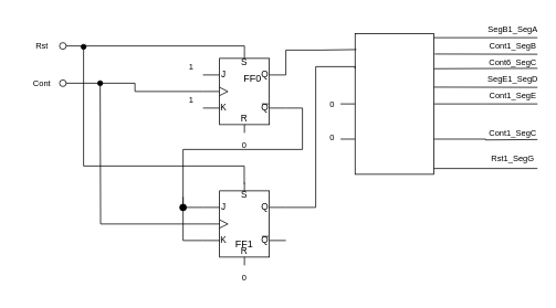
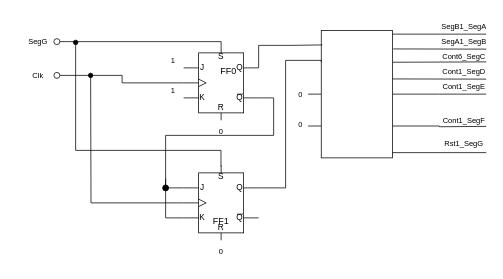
  <mxCell id="0" />
  <mxCell id="1" parent="0" />
  <mxCell id="2" value="" style="verticalLabelPosition=bottom;shadow=0;dashed=0;align=center;html=1;verticalAlign=top;shape=mxgraph.electrical.logic_gates.jk_flip-flop_with_sr;" parent="1" vertex="1"><mxGeometry x="244" y="60" width="100" height="100" as="geometry" /></mxCell>
  <mxCell id="3" value="" style="verticalLabelPosition=bottom;shadow=0;dashed=0;align=center;html=1;verticalAlign=top;shape=mxgraph.electrical.logic_gates.inverting_contact;" parent="1" vertex="1"><mxGeometry x="70" y="95" width="10" height="10" as="geometry" /></mxCell>
- <mxCell id="4" value="Cont" style="text;strokeColor=none;align=center;fillColor=none;html=1;verticalAlign=middle;whiteSpace=wrap;rounded=0;fontSize=10;" parent="1" vertex="1"><mxGeometry x="20" y="85" width="60" height="30" as="geometry" /></mxCell>
+ <mxCell id="4" value="Clk" style="text;strokeColor=none;align=center;fillColor=none;html=1;verticalAlign=middle;whiteSpace=wrap;rounded=0;fontSize=10;" parent="1" vertex="1"><mxGeometry x="20" y="85" width="60" height="30" as="geometry" /></mxCell>
  <mxCell id="5" value="1" style="text;strokeColor=none;align=center;fillColor=none;html=1;verticalAlign=middle;whiteSpace=wrap;rounded=0;fontSize=10;" parent="1" vertex="1"><mxGeometry x="200" y="105" width="60" height="30" as="geometry" /></mxCell>
  <mxCell id="6" value="1" style="text;strokeColor=none;align=center;fillColor=none;html=1;verticalAlign=middle;whiteSpace=wrap;rounded=0;fontSize=10;" parent="1" vertex="1"><mxGeometry x="200" y="65" width="60" height="30" as="geometry" /></mxCell>
  <mxCell id="7" value="FF0" style="text;strokeColor=none;align=center;fillColor=none;html=1;verticalAlign=middle;whiteSpace=wrap;rounded=0;" parent="1" vertex="1"><mxGeometry x="274" y="80" width="60" height="30" as="geometry" /></mxCell>
  <mxCell id="8" style="edgeStyle=orthogonalEdgeStyle;rounded=0;orthogonalLoop=1;jettySize=auto;html=1;exitX=0;exitY=0;exitDx=0;exitDy=0;endArrow=none;endFill=0;" parent="1" edge="1"><mxGeometry relative="1" as="geometry"><mxPoint x="647.5" y="45" as="targetPoint" /><mxPoint x="487.5" y="45" as="sourcePoint" /><Array as="points"><mxPoint x="602.5" y="45" /></Array></mxGeometry></mxCell>
  <mxCell id="9" style="edgeStyle=orthogonalEdgeStyle;rounded=0;orthogonalLoop=1;jettySize=auto;html=1;exitX=0.25;exitY=0;exitDx=0;exitDy=0;endArrow=none;endFill=0;" parent="1" source="15" edge="1"><mxGeometry relative="1" as="geometry"><mxPoint x="647.5" y="82" as="targetPoint" /></mxGeometry></mxCell>
  <mxCell id="10" style="edgeStyle=orthogonalEdgeStyle;rounded=0;orthogonalLoop=1;jettySize=auto;html=1;exitX=0.5;exitY=0;exitDx=0;exitDy=0;endArrow=none;endFill=0;" parent="1" source="15" edge="1"><mxGeometry relative="1" as="geometry"><mxPoint x="647.5" y="125" as="targetPoint" /></mxGeometry></mxCell>
  <mxCell id="11" style="edgeStyle=orthogonalEdgeStyle;rounded=0;orthogonalLoop=1;jettySize=auto;html=1;exitX=0.75;exitY=0;exitDx=0;exitDy=0;endArrow=none;endFill=0;" parent="1" source="15" edge="1"><mxGeometry relative="1" as="geometry"><mxPoint x="647.5" y="168" as="targetPoint" /></mxGeometry></mxCell>
  <mxCell id="12" style="edgeStyle=orthogonalEdgeStyle;rounded=0;orthogonalLoop=1;jettySize=auto;html=1;exitX=1;exitY=0;exitDx=0;exitDy=0;endArrow=none;endFill=0;" parent="1" edge="1"><mxGeometry relative="1" as="geometry"><mxPoint x="647.5" y="203" as="targetPoint" /><mxPoint x="505" y="207.5" as="sourcePoint" /><Array as="points"><mxPoint x="505" y="202.5" /></Array></mxGeometry></mxCell>
  <mxCell id="13" style="edgeStyle=orthogonalEdgeStyle;rounded=0;orthogonalLoop=1;jettySize=auto;html=1;exitX=0.5;exitY=1;exitDx=0;exitDy=0;endArrow=none;endFill=0;" edge="1" parent="1" source="15"><mxGeometry relative="1" as="geometry"><mxPoint x="410" y="125.062" as="targetPoint" /></mxGeometry></mxCell>
  <mxCell id="14" style="edgeStyle=orthogonalEdgeStyle;rounded=0;orthogonalLoop=1;jettySize=auto;html=1;exitX=0.75;exitY=1;exitDx=0;exitDy=0;endArrow=none;endFill=0;" edge="1" parent="1" source="15"><mxGeometry relative="1" as="geometry"><mxPoint x="410" y="167.562" as="targetPoint" /></mxGeometry></mxCell>
  <mxCell id="15" value="" style="rounded=0;whiteSpace=wrap;html=1;rotation=90;" parent="1" vertex="1"><mxGeometry x="390" y="77.5" width="170" height="95" as="geometry" /></mxCell>
  <mxCell id="16" value="" style="edgeStyle=none;orthogonalLoop=1;jettySize=auto;html=1;rounded=0;endArrow=none;endFill=0;" parent="1" edge="1"><mxGeometry width="80" relative="1" as="geometry"><mxPoint x="523.5" y="64.74" as="sourcePoint" /><mxPoint x="647.5" y="65" as="targetPoint" /><Array as="points" /></mxGeometry></mxCell>
  <mxCell id="17" value="" style="edgeStyle=none;orthogonalLoop=1;jettySize=auto;html=1;rounded=0;endArrow=none;endFill=0;" parent="1" edge="1"><mxGeometry width="80" relative="1" as="geometry"><mxPoint x="522.5" y="104.74" as="sourcePoint" /><mxPoint x="647.5" y="105" as="targetPoint" /><Array as="points" /></mxGeometry></mxCell>
  <mxCell id="18" value="SegB1_SegA" style="text;strokeColor=none;align=center;fillColor=none;html=1;verticalAlign=middle;whiteSpace=wrap;rounded=0;fontSize=10;" parent="1" vertex="1"><mxGeometry x="587.5" y="20" width="60" height="30" as="geometry" /></mxCell>
- <mxCell id="19" value="Cont1_SegB" style="text;strokeColor=none;align=center;fillColor=none;html=1;verticalAlign=middle;whiteSpace=wrap;rounded=0;fontSize=10;" parent="1" vertex="1"><mxGeometry x="587.5" y="40" width="60" height="30" as="geometry" /></mxCell>
+ <mxCell id="19" value="SegA1_SegB" style="text;strokeColor=none;align=center;fillColor=none;html=1;verticalAlign=middle;whiteSpace=wrap;rounded=0;fontSize=10;" parent="1" vertex="1"><mxGeometry x="587.5" y="40" width="60" height="30" as="geometry" /></mxCell>
  <mxCell id="20" value="Cont6_SegC" style="text;strokeColor=none;align=center;fillColor=none;html=1;verticalAlign=middle;whiteSpace=wrap;rounded=0;fontSize=10;" parent="1" vertex="1"><mxGeometry x="587.5" y="60" width="60" height="30" as="geometry" /></mxCell>
- <mxCell id="21" value="SegE1_SegD" style="text;strokeColor=none;align=center;fillColor=none;html=1;verticalAlign=middle;whiteSpace=wrap;rounded=0;fontSize=10;" parent="1" vertex="1"><mxGeometry x="587.5" y="80" width="60" height="30" as="geometry" /></mxCell>
+ <mxCell id="21" value="Cont1_SegD" style="text;strokeColor=none;align=center;fillColor=none;html=1;verticalAlign=middle;whiteSpace=wrap;rounded=0;fontSize=10;" parent="1" vertex="1"><mxGeometry x="587.5" y="80" width="60" height="30" as="geometry" /></mxCell>
  <mxCell id="22" value="Cont1_SegE" style="text;strokeColor=none;align=center;fillColor=none;html=1;verticalAlign=middle;whiteSpace=wrap;rounded=0;fontSize=10;" parent="1" vertex="1"><mxGeometry x="592.5" y="102.5" width="50" height="25" as="geometry" /></mxCell>
- <mxCell id="23" value="Cont1_SegC" style="text;strokeColor=none;align=center;fillColor=none;html=1;verticalAlign=middle;whiteSpace=wrap;rounded=0;fontSize=10;" parent="1" vertex="1"><mxGeometry x="587.5" y="145" width="60" height="30" as="geometry" /></mxCell>
+ <mxCell id="23" value="Cont1_SegF" style="text;strokeColor=none;align=center;fillColor=none;html=1;verticalAlign=middle;whiteSpace=wrap;rounded=0;fontSize=10;" parent="1" vertex="1"><mxGeometry x="587.5" y="145" width="60" height="30" as="geometry" /></mxCell>
  <mxCell id="24" value="Rst1_SegG" style="text;strokeColor=none;align=center;fillColor=none;html=1;verticalAlign=middle;whiteSpace=wrap;rounded=0;fontSize=10;" parent="1" vertex="1"><mxGeometry x="587.5" y="175" width="60" height="30" as="geometry" /></mxCell>
  <mxCell id="25" style="edgeStyle=orthogonalEdgeStyle;rounded=0;orthogonalLoop=1;jettySize=auto;html=1;exitX=1;exitY=0.3;exitDx=0;exitDy=0;exitPerimeter=0;entryX=0.114;entryY=0.984;entryDx=0;entryDy=0;entryPerimeter=0;endArrow=none;endFill=0;" edge="1" parent="1" source="2" target="15"><mxGeometry relative="1" as="geometry"><Array as="points"><mxPoint x="344" y="60" /><mxPoint x="386" y="60" /></Array></mxGeometry></mxCell>
  <mxCell id="26" value="" style="verticalLabelPosition=bottom;shadow=0;dashed=0;align=center;html=1;verticalAlign=top;shape=mxgraph.electrical.logic_gates.inverting_contact;" vertex="1" parent="1"><mxGeometry x="70" y="50" width="10" height="10" as="geometry" /></mxCell>
- <mxCell id="27" value="Rst" style="text;strokeColor=none;align=center;fillColor=none;html=1;verticalAlign=middle;whiteSpace=wrap;rounded=0;fontSize=10;" vertex="1" parent="1"><mxGeometry x="20" y="40" width="60" height="30" as="geometry" /></mxCell>
+ <mxCell id="27" value="SegG" style="text;strokeColor=none;align=center;fillColor=none;html=1;verticalAlign=middle;whiteSpace=wrap;rounded=0;fontSize=10;" vertex="1" parent="1"><mxGeometry x="20" y="40" width="60" height="30" as="geometry" /></mxCell>
  <mxCell id="28" style="edgeStyle=orthogonalEdgeStyle;rounded=0;orthogonalLoop=1;jettySize=auto;html=1;exitX=0.9;exitY=0.5;exitDx=0;exitDy=0;exitPerimeter=0;entryX=0.5;entryY=0;entryDx=0;entryDy=0;entryPerimeter=0;endArrow=none;endFill=0;" edge="1" parent="1" source="26" target="2"><mxGeometry relative="1" as="geometry"><Array as="points"><mxPoint x="294" y="55" /></Array></mxGeometry></mxCell>
  <mxCell id="29" value="0" style="text;strokeColor=none;align=center;fillColor=none;html=1;verticalAlign=middle;whiteSpace=wrap;rounded=0;fontSize=10;" vertex="1" parent="1"><mxGeometry x="370" y="110" width="60" height="30" as="geometry" /></mxCell>
  <mxCell id="30" value="0" style="text;strokeColor=none;align=center;fillColor=none;html=1;verticalAlign=middle;whiteSpace=wrap;rounded=0;fontSize=10;" vertex="1" parent="1"><mxGeometry x="370" y="150" width="60" height="30" as="geometry" /></mxCell>
  <mxCell id="31" style="edgeStyle=orthogonalEdgeStyle;rounded=0;orthogonalLoop=1;jettySize=auto;html=1;exitX=0;exitY=0.5;exitDx=0;exitDy=0;exitPerimeter=0;entryX=0.9;entryY=0.5;entryDx=0;entryDy=0;entryPerimeter=0;endArrow=none;endFill=0;" edge="1" parent="1" source="2" target="3"><mxGeometry relative="1" as="geometry" /></mxCell>
  <mxCell id="32" style="edgeStyle=orthogonalEdgeStyle;rounded=0;orthogonalLoop=1;jettySize=auto;html=1;endArrow=none;endFill=0;exitX=0;exitY=0.7;exitDx=0;exitDy=0;exitPerimeter=0;" edge="1" parent="1" source="36"><mxGeometry relative="1" as="geometry"><mxPoint x="220" y="237.5" as="targetPoint" /><mxPoint x="220" y="280" as="sourcePoint" /><Array as="points"><mxPoint x="220" y="290" /></Array></mxGeometry></mxCell>
  <mxCell id="33" style="edgeStyle=orthogonalEdgeStyle;rounded=0;orthogonalLoop=1;jettySize=auto;html=1;exitX=1;exitY=0.3;exitDx=0;exitDy=0;exitPerimeter=0;endArrow=none;endFill=0;entryX=0.25;entryY=1;entryDx=0;entryDy=0;" edge="1" parent="1" source="36" target="15"><mxGeometry relative="1" as="geometry"><mxPoint x="410" y="80" as="targetPoint" /><mxPoint x="343" y="240" as="sourcePoint" /><Array as="points"><mxPoint x="380" y="250" /><mxPoint x="380" y="80" /><mxPoint x="427" y="80" /></Array></mxGeometry></mxCell>
  <mxCell id="34" style="edgeStyle=orthogonalEdgeStyle;rounded=0;orthogonalLoop=1;jettySize=auto;html=1;exitX=0.498;exitY=0.016;exitDx=0;exitDy=0;exitPerimeter=0;endArrow=oval;endFill=1;" edge="1" parent="1" source="36"><mxGeometry relative="1" as="geometry"><mxPoint x="100" y="56" as="targetPoint" /><mxPoint x="293" y="201" as="sourcePoint" /><Array as="points"><mxPoint x="293" y="200" /><mxPoint x="100" y="200" /></Array></mxGeometry></mxCell>
  <mxCell id="35" style="edgeStyle=orthogonalEdgeStyle;rounded=0;orthogonalLoop=1;jettySize=auto;html=1;exitX=0;exitY=0.5;exitDx=0;exitDy=0;exitPerimeter=0;endArrow=oval;endFill=1;" edge="1" parent="1" source="36"><mxGeometry relative="1" as="geometry"><mxPoint x="120" y="100" as="targetPoint" /></mxGeometry></mxCell>
  <mxCell id="36" value="" style="verticalLabelPosition=bottom;shadow=0;dashed=0;align=center;html=1;verticalAlign=top;shape=mxgraph.electrical.logic_gates.jk_flip-flop_with_sr;" vertex="1" parent="1"><mxGeometry x="244" y="220" width="100" height="100" as="geometry" /></mxCell>
  <mxCell id="37" style="edgeStyle=orthogonalEdgeStyle;rounded=0;orthogonalLoop=1;jettySize=auto;html=1;exitX=1;exitY=0.7;exitDx=0;exitDy=0;exitPerimeter=0;entryX=0;entryY=0.3;entryDx=0;entryDy=0;entryPerimeter=0;endArrow=none;endFill=0;" edge="1" parent="1" source="2" target="36"><mxGeometry relative="1" as="geometry"><Array as="points"><mxPoint x="364" y="130" /><mxPoint x="364" y="180" /><mxPoint x="220" y="180" /><mxPoint x="220" y="250" /></Array></mxGeometry></mxCell>
  <mxCell id="38" value="FF1" style="text;strokeColor=none;align=center;fillColor=none;html=1;verticalAlign=middle;whiteSpace=wrap;rounded=0;" vertex="1" parent="1"><mxGeometry x="264" y="280" width="60" height="30" as="geometry" /></mxCell>
  <mxCell id="39" value="0" style="text;strokeColor=none;align=center;fillColor=none;html=1;verticalAlign=middle;whiteSpace=wrap;rounded=0;fontSize=10;" vertex="1" parent="1"><mxGeometry x="264" y="160" width="60" height="30" as="geometry" /></mxCell>
  <mxCell id="40" value="0" style="text;strokeColor=none;align=center;fillColor=none;html=1;verticalAlign=middle;whiteSpace=wrap;rounded=0;fontSize=10;" vertex="1" parent="1"><mxGeometry x="264" y="320" width="60" height="30" as="geometry" /></mxCell>
  <mxCell id="41" value="&amp;nbsp;" style="text;whiteSpace=wrap;html=1;" vertex="1" parent="1"><mxGeometry x="250" y="20" width="40" height="40" as="geometry" /></mxCell>
  <mxCell id="42" value="" style="verticalLabelPosition=bottom;shadow=0;dashed=0;align=center;html=1;verticalAlign=top;shape=mxgraph.electrical.logic_gates.inverting_contact;fillColor=#000000;" vertex="1" parent="1"><mxGeometry x="215" y="245" width="10" height="10" as="geometry" /></mxCell>
